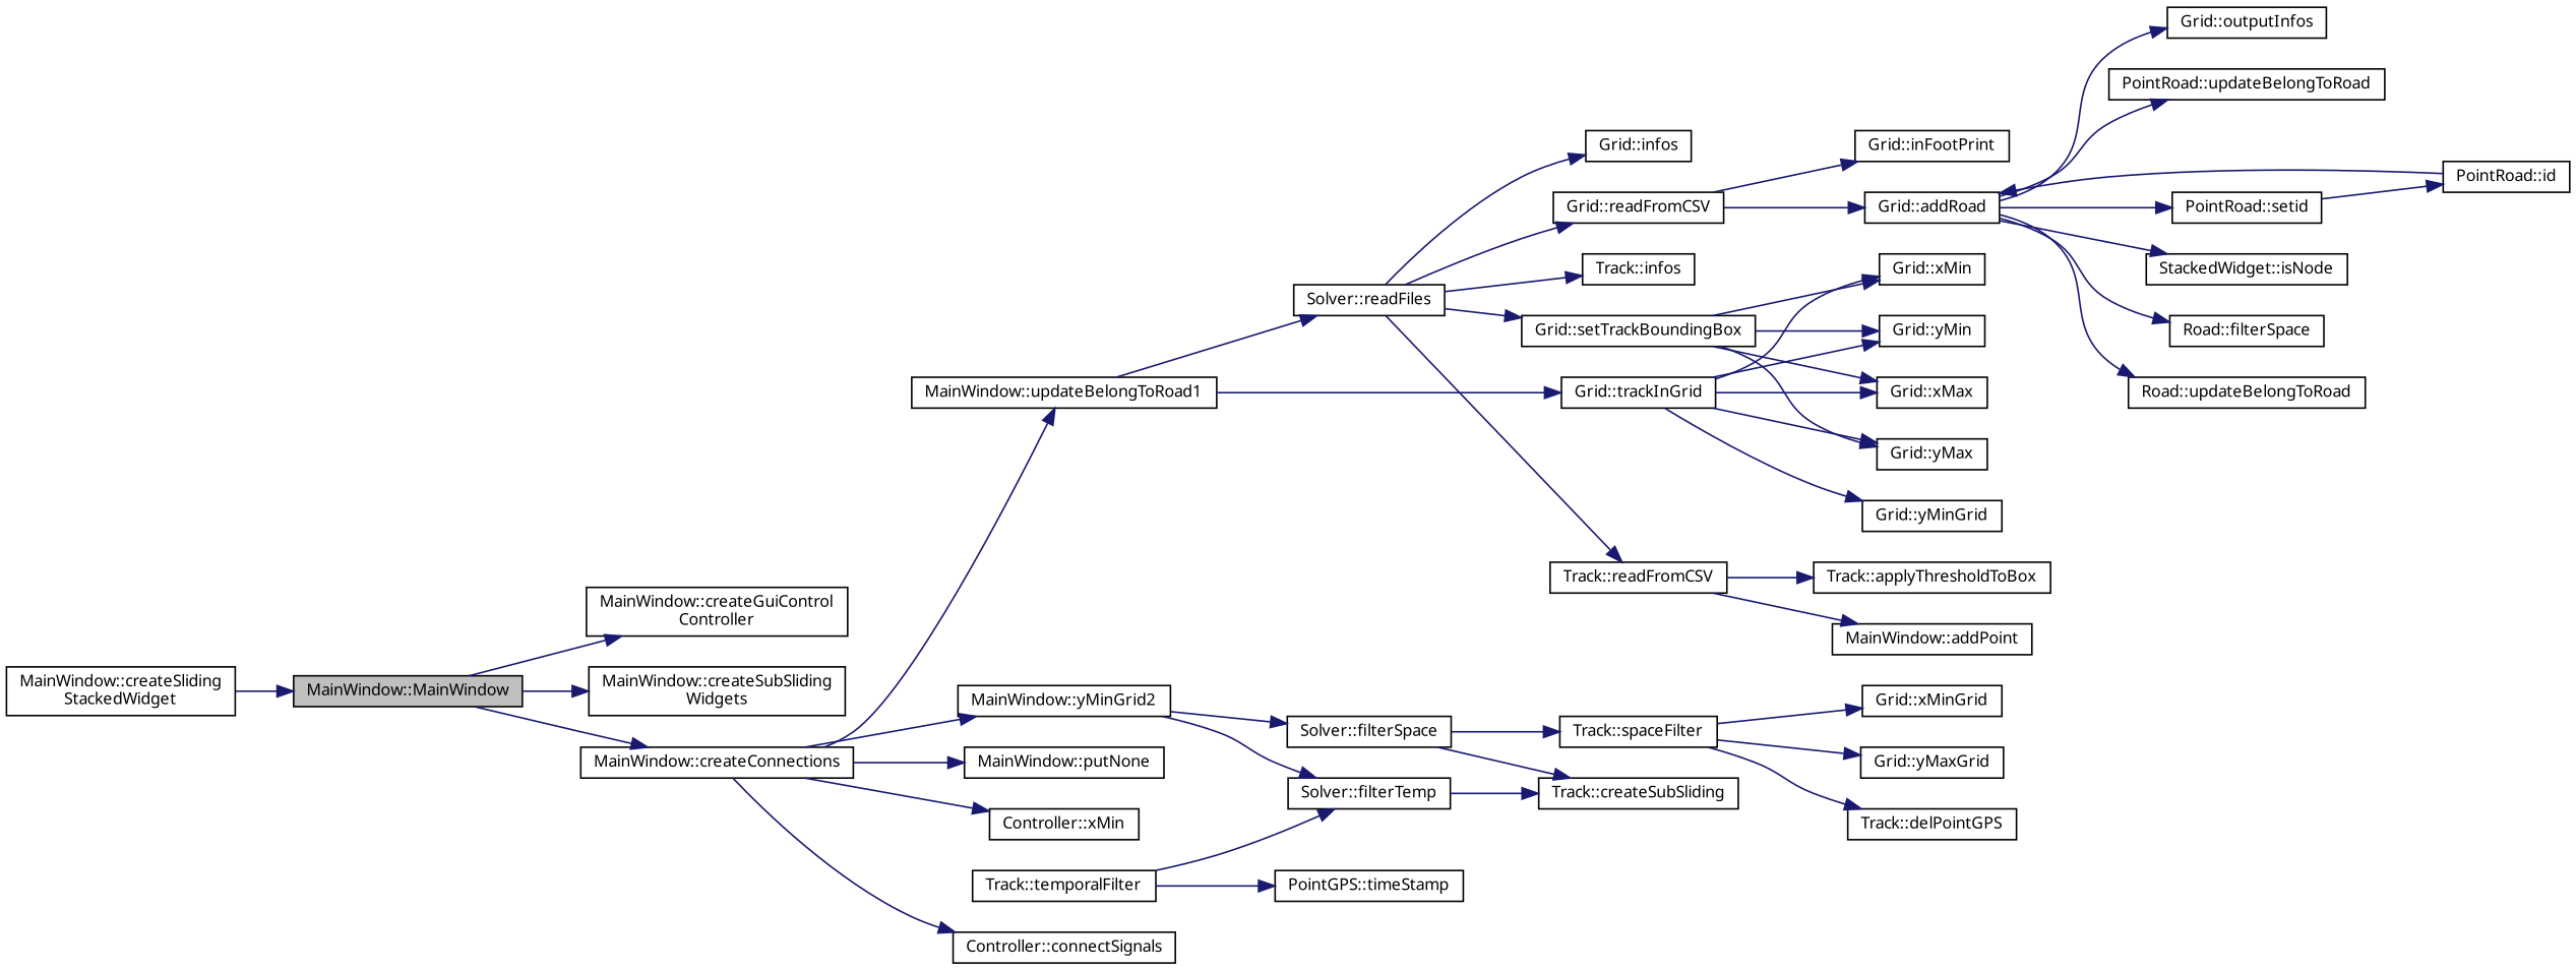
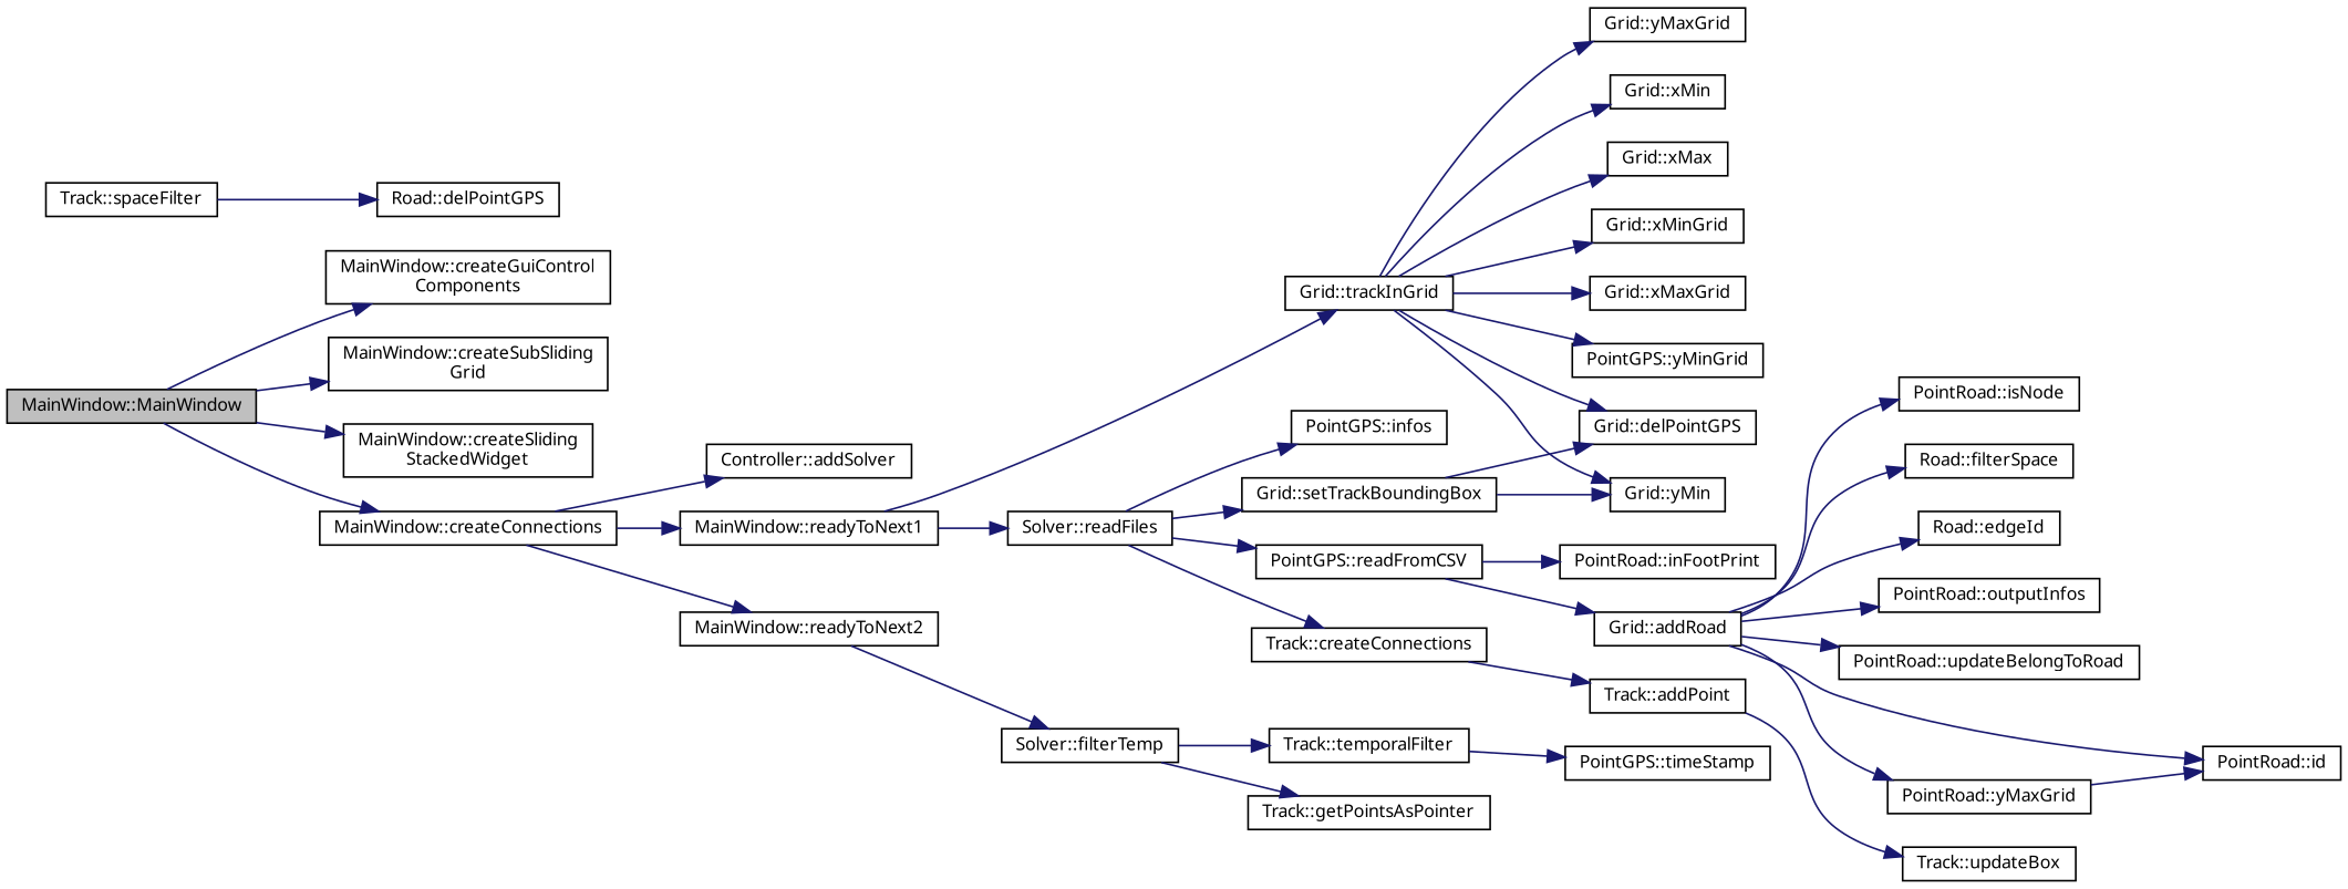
  digraph {
    fontname="Noto Sans"
    rankdir=LR
    node [color=black fontname="Noto Sans" fontsize=10 shape=record]
    edge [color=midnightblue fontname="Noto Sans" fontsize=10 labelfontname=Helvetica labelfontsize=10 style=solid]
    n1 [fillcolor=grey75 fontcolor=black height=0.2 label="MainWindow::MainWindow" style=filled width=0.4]
-   n2 [height=0.2 label="MainWindow::createGuiControl\lController" width=0.4]
-   n3 [height=0.2 label="MainWindow::createSubSliding\lWidgets" width=0.4]
+   n2 [height=0.2 label="MainWindow::createGuiControl\lComponents" width=0.4]
+   n3 [height=0.2 label="MainWindow::createSubSliding\lGrid" width=0.4]
    n4 [height=0.2 label="MainWindow::createSliding\lStackedWidget" width=0.4]
    n5 [height=0.2 label="MainWindow::createConnections" width=0.4]
-   n6 [height=0.2 label="Controller::xMin" width=0.4]
-   n7 [height=0.2 label="Controller::connectSignals" width=0.4]
-   n8 [height=0.2 label="MainWindow::updateBelongToRoad1" width=0.4]
-   n9 [height=0.2 label="MainWindow::yMinGrid2" width=0.4]
-   n10 [height=0.2 label="MainWindow::putNone" width=0.4]
+   n6 [height=0.2 label="Controller::addSolver" width=0.4]
+   n8 [height=0.2 label="MainWindow::readyToNext1" width=0.4]
+   n9 [height=0.2 label="MainWindow::readyToNext2" width=0.4]
    n11 [height=0.2 label="Solver::readFiles" width=0.4]
    n12 [height=0.2 label="Grid::trackInGrid" width=0.4]
-   n13 [height=0.2 label="Solver::filterSpace" width=0.4]
    n14 [height=0.2 label="Solver::filterTemp" width=0.4]
-   n15 [height=0.2 label="Track::readFromCSV" width=0.4]
-   n16 [height=0.2 label="Track::infos" width=0.4]
+   n15 [height=0.2 label="Track::createConnections" width=0.4]
+   n16 [height=0.2 label="PointGPS::infos" width=0.4]
    n17 [height=0.2 label="Grid::setTrackBoundingBox" width=0.4]
-   n18 [height=0.2 label="Grid::readFromCSV" width=0.4]
-   n19 [height=0.2 label="Grid::infos" width=0.4]
+   n18 [height=0.2 label="PointGPS::readFromCSV" width=0.4]
    n20 [height=0.2 label="Grid::xMin" width=0.4]
    n21 [height=0.2 label="Grid::xMax" width=0.4]
    n22 [height=0.2 label="Grid::yMin" width=0.4]
-   n23 [height=0.2 label="Grid::yMax" width=0.4]
+   n23 [height=0.2 label="Grid::delPointGPS" width=0.4]
    n24 [height=0.2 label="Grid::xMinGrid" width=0.4]
-   n26 [height=0.2 label="Grid::yMinGrid" width=0.4]
+   n25 [height=0.2 label="Grid::xMaxGrid" width=0.4]
+   n26 [height=0.2 label="PointGPS::yMinGrid" width=0.4]
    n27 [height=0.2 label="Grid::yMaxGrid" width=0.4]
-   n28 [height=0.2 label="MainWindow::addPoint" width=0.4]
-   n29 [height=0.2 label="Track::applyThresholdToBox" width=0.4]
-   n30 [height=0.2 label="Grid::inFootPrint" width=0.4]
+   n28 [height=0.2 label="Track::addPoint" width=0.4]
+   n30 [height=0.2 label="PointRoad::inFootPrint" width=0.4]
    n31 [height=0.2 label="Grid::addRoad" width=0.4]
-   n33 [height=0.2 label="Grid::outputInfos" width=0.4]
+   n32 [height=0.2 label="Track::updateBox" width=0.4]
+   n33 [height=0.2 label="PointRoad::outputInfos" width=0.4]
    n34 [height=0.2 label="PointRoad::updateBelongToRoad" width=0.4]
-   n35 [height=0.2 label="PointRoad::setid" width=0.4]
+   n35 [height=0.2 label="PointRoad::yMaxGrid" width=0.4]
    n36 [height=0.2 label="PointRoad::id" width=0.4]
-   n37 [height=0.2 label="StackedWidget::isNode" width=0.4]
+   n37 [height=0.2 label="PointRoad::isNode" width=0.4]
    n38 [height=0.2 label="Road::filterSpace" width=0.4]
-   n39 [height=0.2 label="Road::updateBelongToRoad" width=0.4]
+   n39 [height=0.2 label="Road::edgeId" width=0.4]
    n40 [height=0.2 label="Track::spaceFilter" width=0.4]
-   n41 [height=0.2 label="Track::createSubSliding" width=0.4]
+   n41 [height=0.2 label="Track::getPointsAsPointer" width=0.4]
    n42 [height=0.2 label="Track::temporalFilter" width=0.4]
-   n43 [height=0.2 label="Track::delPointGPS" width=0.4]
+   n43 [height=0.2 label="Road::delPointGPS" width=0.4]
    n44 [height=0.2 label="PointGPS::timeStamp" width=0.4]
    n1 -> n2
    n1 -> n3
-   n4 -> n1
+   n1 -> n4
    n1 -> n5
    n5 -> n6
-   n5 -> n7
    n5 -> n8
    n5 -> n9
-   n5 -> n10
    n8 -> n11
    n8 -> n12
-   n9 -> n13
    n9 -> n14
    n11 -> n15
    n11 -> n16
    n11 -> n17
    n11 -> n18
-   n11 -> n19
    n12 -> n20
    n12 -> n21
    n12 -> n22
    n12 -> n23
-   n40 -> n24
+   n12 -> n24
+   n12 -> n25
    n12 -> n26
-   n40 -> n27
-   n13 -> n40
-   n13 -> n41
+   n12 -> n27
    n14 -> n41
-   n42 -> n14
+   n14 -> n42
    n15 -> n28
-   n15 -> n29
-   n17 -> n20
-   n17 -> n21
    n17 -> n22
    n17 -> n23
    n18 -> n30
    n18 -> n31
+   n28 -> n32
    n31 -> n33
    n31 -> n34
    n31 -> n35
-   n36 -> n31
+   n31 -> n36
    n31 -> n37
    n31 -> n38
    n31 -> n39
    n35 -> n36
    n40 -> n43
    n42 -> n44
  }
